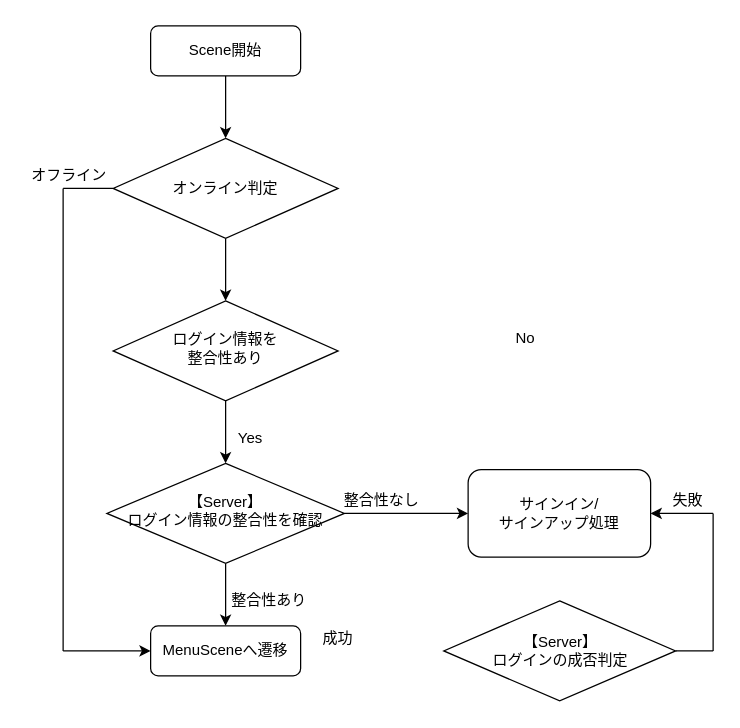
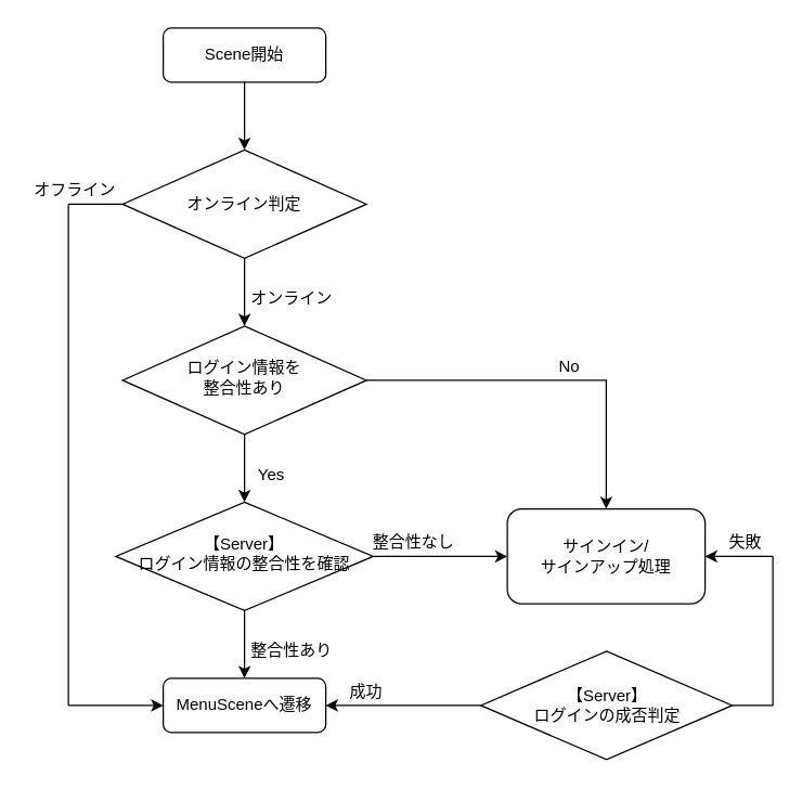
  <mxCell id="0" />
  <mxCell id="1" parent="0" />
  <mxCell id="2" style="edgeStyle=orthogonalEdgeStyle;rounded=0;orthogonalLoop=1;jettySize=auto;html=1;entryX=0.5;entryY=0;entryDx=0;entryDy=0;" edge="1" parent="1" source="3" target="23"><mxGeometry relative="1" as="geometry" /></mxCell>
  <mxCell id="3" value="Scene開始" style="rounded=1;whiteSpace=wrap;html=1;fontSize=12;glass=0;strokeWidth=1;shadow=0;" parent="1" vertex="1"><mxGeometry x="120" y="20" width="120" height="40" as="geometry" /></mxCell>
+ <mxCell id="4" style="edgeStyle=orthogonalEdgeStyle;rounded=0;orthogonalLoop=1;jettySize=auto;html=1;entryX=0.5;entryY=0;entryDx=0;entryDy=0;" edge="1" parent="1" source="6" target="7"><mxGeometry relative="1" as="geometry" /></mxCell>
  <mxCell id="5" style="edgeStyle=orthogonalEdgeStyle;rounded=0;orthogonalLoop=1;jettySize=auto;html=1;entryX=0.5;entryY=0;entryDx=0;entryDy=0;" edge="1" parent="1" source="6" target="10"><mxGeometry relative="1" as="geometry" /></mxCell>
  <mxCell id="6" value="ログイン情報を&lt;br&gt;整合性あり" style="rhombus;whiteSpace=wrap;html=1;shadow=0;fontFamily=Helvetica;fontSize=12;align=center;strokeWidth=1;spacing=6;spacingTop=-4;" parent="1" vertex="1"><mxGeometry x="90" y="240" width="180" height="80" as="geometry" /></mxCell>
  <mxCell id="7" value="サインイン/&lt;br&gt;サインアップ処理" style="rounded=1;whiteSpace=wrap;html=1;fontSize=12;glass=0;strokeWidth=1;shadow=0;" parent="1" vertex="1"><mxGeometry x="374" y="375" width="146" height="70" as="geometry" /></mxCell>
  <mxCell id="8" style="edgeStyle=orthogonalEdgeStyle;rounded=0;orthogonalLoop=1;jettySize=auto;html=1;entryX=0.5;entryY=0;entryDx=0;entryDy=0;" edge="1" parent="1" source="10" target="11"><mxGeometry relative="1" as="geometry" /></mxCell>
  <mxCell id="9" style="edgeStyle=orthogonalEdgeStyle;rounded=0;orthogonalLoop=1;jettySize=auto;html=1;entryX=0;entryY=0.5;entryDx=0;entryDy=0;" edge="1" parent="1" source="10" target="7"><mxGeometry relative="1" as="geometry"><mxPoint x="370" y="410" as="targetPoint" /></mxGeometry></mxCell>
  <mxCell id="10" value="【Server】&lt;br&gt;ログイン情報の整合性を確認" style="rhombus;whiteSpace=wrap;html=1;shadow=0;fontFamily=Helvetica;fontSize=12;align=center;strokeWidth=1;spacing=6;spacingTop=-4;" parent="1" vertex="1"><mxGeometry x="85" y="370" width="190" height="80" as="geometry" /></mxCell>
  <mxCell id="11" value="MenuSceneへ遷移" style="rounded=1;whiteSpace=wrap;html=1;fontSize=12;glass=0;strokeWidth=1;shadow=0;" parent="1" vertex="1"><mxGeometry x="120" y="500" width="120" height="40" as="geometry" /></mxCell>
+ <mxCell id="12" style="edgeStyle=orthogonalEdgeStyle;rounded=0;orthogonalLoop=1;jettySize=auto;html=1;entryX=1;entryY=0.5;entryDx=0;entryDy=0;" edge="1" parent="1" source="13" target="11"><mxGeometry relative="1" as="geometry" /></mxCell>
  <mxCell id="13" value="【Server】&lt;br&gt;ログインの成否判定" style="rhombus;whiteSpace=wrap;html=1;" vertex="1" parent="1"><mxGeometry x="354.5" y="480" width="185.5" height="80" as="geometry" /></mxCell>
  <mxCell id="14" value="" style="endArrow=none;html=1;exitX=1;exitY=0.5;exitDx=0;exitDy=0;" edge="1" parent="1" source="13"><mxGeometry width="50" height="50" relative="1" as="geometry"><mxPoint x="520" y="410" as="sourcePoint" /><mxPoint x="570" y="520" as="targetPoint" /><Array as="points"><mxPoint x="570" y="520" /></Array></mxGeometry></mxCell>
  <mxCell id="15" value="" style="endArrow=none;html=1;" edge="1" parent="1"><mxGeometry width="50" height="50" relative="1" as="geometry"><mxPoint x="570" y="520" as="sourcePoint" /><mxPoint x="570" y="410" as="targetPoint" /></mxGeometry></mxCell>
  <mxCell id="16" value="" style="endArrow=classic;html=1;entryX=1;entryY=0.5;entryDx=0;entryDy=0;" edge="1" parent="1" target="7"><mxGeometry width="50" height="50" relative="1" as="geometry"><mxPoint x="570" y="410" as="sourcePoint" /><mxPoint x="570" y="360" as="targetPoint" /></mxGeometry></mxCell>
  <mxCell id="17" value="No" style="text;html=1;strokeColor=none;fillColor=none;align=center;verticalAlign=middle;whiteSpace=wrap;rounded=0;" vertex="1" parent="1"><mxGeometry x="400" y="260" width="40" height="20" as="geometry" /></mxCell>
  <mxCell id="18" value="Yes" style="text;html=1;strokeColor=none;fillColor=none;align=center;verticalAlign=middle;whiteSpace=wrap;rounded=0;" vertex="1" parent="1"><mxGeometry x="180" y="340" width="40" height="20" as="geometry" /></mxCell>
  <mxCell id="19" value="整合性あり" style="text;html=1;strokeColor=none;fillColor=none;align=center;verticalAlign=middle;whiteSpace=wrap;rounded=0;" vertex="1" parent="1"><mxGeometry x="180" y="470" width="70" height="20" as="geometry" /></mxCell>
  <mxCell id="20" value="成功" style="text;html=1;strokeColor=none;fillColor=none;align=center;verticalAlign=middle;whiteSpace=wrap;rounded=0;" vertex="1" parent="1"><mxGeometry x="250" y="500" width="40" height="20" as="geometry" /></mxCell>
  <mxCell id="21" value="失敗" style="text;html=1;strokeColor=none;fillColor=none;align=center;verticalAlign=middle;whiteSpace=wrap;rounded=0;" vertex="1" parent="1"><mxGeometry x="530" y="390" width="40" height="20" as="geometry" /></mxCell>
  <mxCell id="22" style="edgeStyle=orthogonalEdgeStyle;rounded=0;orthogonalLoop=1;jettySize=auto;html=1;entryX=0.5;entryY=0;entryDx=0;entryDy=0;" edge="1" parent="1" source="23" target="6"><mxGeometry relative="1" as="geometry" /></mxCell>
  <mxCell id="23" value="オンライン判定" style="rhombus;whiteSpace=wrap;html=1;fillColor=#FFFFFF;" vertex="1" parent="1"><mxGeometry x="90" y="110" width="180" height="80" as="geometry" /></mxCell>
+ <mxCell id="24" value="オンライン" style="text;html=1;strokeColor=none;fillColor=none;align=center;verticalAlign=middle;whiteSpace=wrap;rounded=0;" vertex="1" parent="1"><mxGeometry x="180" y="210" width="70" height="20" as="geometry" /></mxCell>
  <mxCell id="25" value="" style="endArrow=none;html=1;exitX=0;exitY=0.5;exitDx=0;exitDy=0;" edge="1" parent="1" source="23"><mxGeometry width="50" height="50" relative="1" as="geometry"><mxPoint x="120" y="170" as="sourcePoint" /><mxPoint x="50" y="150" as="targetPoint" /></mxGeometry></mxCell>
  <mxCell id="26" value="" style="endArrow=none;html=1;" edge="1" parent="1"><mxGeometry width="50" height="50" relative="1" as="geometry"><mxPoint x="50" y="520" as="sourcePoint" /><mxPoint x="50" y="150" as="targetPoint" /></mxGeometry></mxCell>
  <mxCell id="27" value="" style="endArrow=classic;html=1;entryX=0;entryY=0.5;entryDx=0;entryDy=0;" edge="1" parent="1" target="11"><mxGeometry width="50" height="50" relative="1" as="geometry"><mxPoint x="50" y="520" as="sourcePoint" /><mxPoint x="170" y="520" as="targetPoint" /></mxGeometry></mxCell>
  <mxCell id="28" value="オフライン" style="text;html=1;strokeColor=none;fillColor=none;align=center;verticalAlign=middle;whiteSpace=wrap;rounded=0;" vertex="1" parent="1"><mxGeometry x="20" y="130" width="70" height="20" as="geometry" /></mxCell>
  <mxCell id="29" value="整合性なし" style="text;html=1;strokeColor=none;fillColor=none;align=center;verticalAlign=middle;whiteSpace=wrap;rounded=0;" vertex="1" parent="1"><mxGeometry x="270" y="390" width="70" height="20" as="geometry" /></mxCell>
